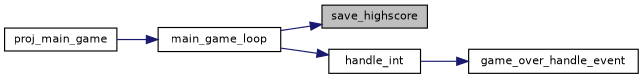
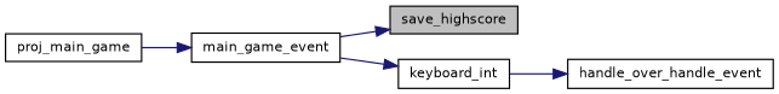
  digraph {
    rankdir=RL
    node [color=black fillcolor=white fontname=Helvetica fontsize=10 shape=record style=filled]
    edge [color=midnightblue dir=back fontname=Helvetica fontsize=10 labelfontname=Helvetica labelfontsize=10 style=solid]
    n1 [fillcolor=grey75 fontcolor=black height=0.2 label=save_highscore width=0.4]
-   n2 [height=0.2 label=main_game_loop width=0.4]
-   n3 [height=0.2 label=game_over_handle_event width=0.4]
-   n4 [height=0.2 label=handle_int width=0.4]
+   n2 [height=0.2 label=main_game_event width=0.4]
+   n3 [height=0.2 label=handle_over_handle_event width=0.4]
+   n4 [height=0.2 label=keyboard_int width=0.4]
    n5 [height=0.2 label=proj_main_game width=0.4]
    n1 -> n2
    n2 -> n5
    n3 -> n4
    n4 -> n2
  }
